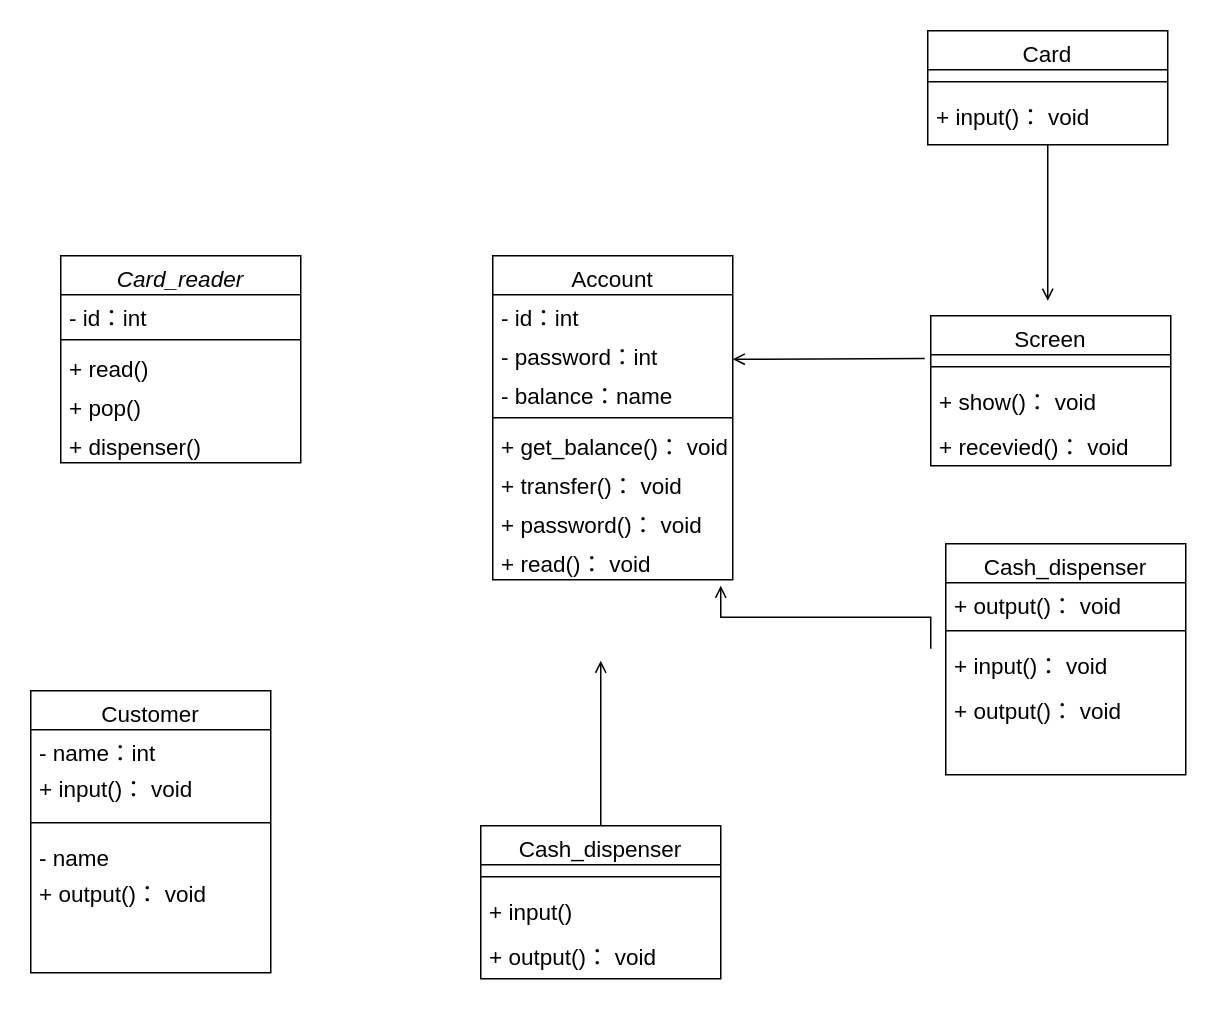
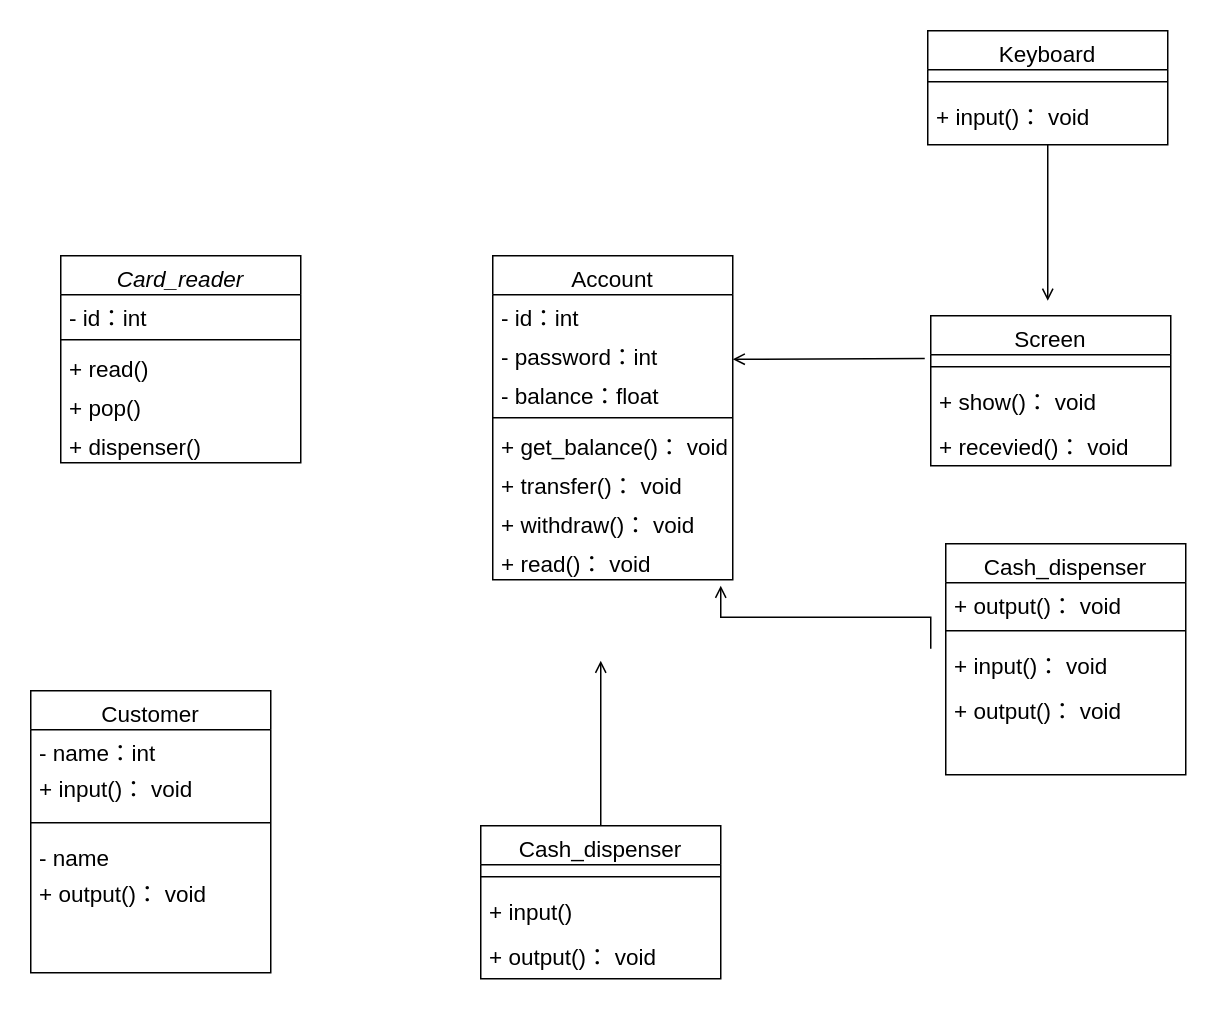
  <mxCell id="0" />
  <mxCell id="1" parent="0" />
  <mxCell id="2" value="Card_reader" style="swimlane;fontStyle=2;align=center;verticalAlign=top;childLayout=stackLayout;horizontal=1;startSize=26;horizontalStack=0;resizeParent=1;resizeLast=0;collapsible=1;marginBottom=0;rounded=0;shadow=0;strokeWidth=1;fontSize=15;" parent="1" vertex="1"><mxGeometry x="40" y="170" width="160" height="138" as="geometry"><mxRectangle x="220" y="120" width="160" height="26" as="alternateBounds" /></mxGeometry></mxCell>
  <mxCell id="3" value="- id：int" style="text;align=left;verticalAlign=top;spacingLeft=4;spacingRight=4;overflow=hidden;rotatable=0;points=[[0,0.5],[1,0.5]];portConstraint=eastwest;fontStyle=0;fontSize=15;" parent="2" vertex="1"><mxGeometry y="26" width="160" height="26" as="geometry" /></mxCell>
  <mxCell id="4" value="" style="line;html=1;strokeWidth=1;align=left;verticalAlign=middle;spacingTop=-1;spacingLeft=3;spacingRight=3;rotatable=0;labelPosition=right;points=[];portConstraint=eastwest;fontStyle=0;fontSize=15;" parent="2" vertex="1"><mxGeometry y="52" width="160" height="8" as="geometry" /></mxCell>
  <mxCell id="5" value="+ read()" style="text;align=left;verticalAlign=top;spacingLeft=4;spacingRight=4;overflow=hidden;rotatable=0;points=[[0,0.5],[1,0.5]];portConstraint=eastwest;fontStyle=0;fontSize=15;" parent="2" vertex="1"><mxGeometry y="60" width="160" height="26" as="geometry" /></mxCell>
  <mxCell id="6" value="+ pop()" style="text;align=left;verticalAlign=top;spacingLeft=4;spacingRight=4;overflow=hidden;rotatable=0;points=[[0,0.5],[1,0.5]];portConstraint=eastwest;fontStyle=0;fontSize=15;" vertex="1" parent="2"><mxGeometry y="86" width="160" height="26" as="geometry" /></mxCell>
  <mxCell id="7" value="+ dispenser()" style="text;align=left;verticalAlign=top;spacingLeft=4;spacingRight=4;overflow=hidden;rotatable=0;points=[[0,0.5],[1,0.5]];portConstraint=eastwest;fontStyle=0;fontSize=15;" vertex="1" parent="2"><mxGeometry y="112" width="160" height="26" as="geometry" /></mxCell>
  <mxCell id="8" value="Account" style="swimlane;fontStyle=0;align=center;verticalAlign=top;childLayout=stackLayout;horizontal=1;startSize=26;horizontalStack=0;resizeParent=1;resizeLast=0;collapsible=1;marginBottom=0;rounded=0;shadow=0;strokeWidth=1;fontSize=15;" parent="1" vertex="1"><mxGeometry x="328" y="170" width="160" height="216" as="geometry"><mxRectangle x="550" y="140" width="160" height="26" as="alternateBounds" /></mxGeometry></mxCell>
  <mxCell id="9" value="- id：int" style="text;align=left;verticalAlign=top;spacingLeft=4;spacingRight=4;overflow=hidden;rotatable=0;points=[[0,0.5],[1,0.5]];portConstraint=eastwest;rounded=0;shadow=0;html=0;fontStyle=0;fontSize=15;" parent="8" vertex="1"><mxGeometry y="26" width="160" height="26" as="geometry" /></mxCell>
  <mxCell id="10" value="- password：int" style="text;align=left;verticalAlign=top;spacingLeft=4;spacingRight=4;overflow=hidden;rotatable=0;points=[[0,0.5],[1,0.5]];portConstraint=eastwest;rounded=0;shadow=0;html=0;fontStyle=0;fontSize=15;" parent="8" vertex="1"><mxGeometry y="52" width="160" height="26" as="geometry" /></mxCell>
- <mxCell id="11" value="- balance：name" style="text;align=left;verticalAlign=top;spacingLeft=4;spacingRight=4;overflow=hidden;rotatable=0;points=[[0,0.5],[1,0.5]];portConstraint=eastwest;rounded=0;shadow=0;html=0;fontStyle=0;fontSize=15;" parent="8" vertex="1"><mxGeometry y="78" width="160" height="26" as="geometry" /></mxCell>
+ <mxCell id="11" value="- balance：float" style="text;align=left;verticalAlign=top;spacingLeft=4;spacingRight=4;overflow=hidden;rotatable=0;points=[[0,0.5],[1,0.5]];portConstraint=eastwest;rounded=0;shadow=0;html=0;fontStyle=0;fontSize=15;" parent="8" vertex="1"><mxGeometry y="78" width="160" height="26" as="geometry" /></mxCell>
  <mxCell id="12" value="" style="line;html=1;strokeWidth=1;align=left;verticalAlign=middle;spacingTop=-1;spacingLeft=3;spacingRight=3;rotatable=0;labelPosition=right;points=[];portConstraint=eastwest;fontStyle=0;fontSize=15;" parent="8" vertex="1"><mxGeometry y="104" width="160" height="8" as="geometry" /></mxCell>
  <mxCell id="13" value="+ get_balance()： void" style="text;align=left;verticalAlign=top;spacingLeft=4;spacingRight=4;overflow=hidden;rotatable=0;points=[[0,0.5],[1,0.5]];portConstraint=eastwest;fontStyle=0;fontSize=15;" parent="8" vertex="1"><mxGeometry y="112" width="160" height="26" as="geometry" /></mxCell>
  <mxCell id="14" value="+ transfer()： void" style="text;align=left;verticalAlign=top;spacingLeft=4;spacingRight=4;overflow=hidden;rotatable=0;points=[[0,0.5],[1,0.5]];portConstraint=eastwest;fontStyle=0;fontSize=15;" vertex="1" parent="8"><mxGeometry y="138" width="160" height="26" as="geometry" /></mxCell>
- <mxCell id="15" value="+ password()： void" style="text;align=left;verticalAlign=top;spacingLeft=4;spacingRight=4;overflow=hidden;rotatable=0;points=[[0,0.5],[1,0.5]];portConstraint=eastwest;fontStyle=0;fontSize=15;" vertex="1" parent="8"><mxGeometry y="164" width="160" height="26" as="geometry" /></mxCell>
+ <mxCell id="15" value="+ withdraw()： void" style="text;align=left;verticalAlign=top;spacingLeft=4;spacingRight=4;overflow=hidden;rotatable=0;points=[[0,0.5],[1,0.5]];portConstraint=eastwest;fontStyle=0;fontSize=15;" vertex="1" parent="8"><mxGeometry y="164" width="160" height="26" as="geometry" /></mxCell>
  <mxCell id="16" value="+ read()： void" style="text;align=left;verticalAlign=top;spacingLeft=4;spacingRight=4;overflow=hidden;rotatable=0;points=[[0,0.5],[1,0.5]];portConstraint=eastwest;fontStyle=0;fontSize=15;" vertex="1" parent="8"><mxGeometry y="190" width="160" height="26" as="geometry" /></mxCell>
  <mxCell id="17" value="" style="endArrow=open;shadow=0;strokeWidth=1;rounded=0;endFill=1;edgeStyle=elbowEdgeStyle;elbow=vertical;fontStyle=0;fontSize=15;" edge="1" parent="1"><mxGeometry x="0.5" y="41" relative="1" as="geometry"><mxPoint x="616" y="238.5" as="sourcePoint" /><mxPoint x="488" y="238.5" as="targetPoint" /><mxPoint x="-40" y="32" as="offset" /></mxGeometry></mxCell>
  <mxCell id="18" value="Screen" style="swimlane;fontStyle=0;align=center;verticalAlign=top;childLayout=stackLayout;horizontal=1;startSize=26;horizontalStack=0;resizeParent=1;resizeLast=0;collapsible=1;marginBottom=0;rounded=0;shadow=0;strokeWidth=1;fontSize=15;" vertex="1" parent="1"><mxGeometry x="620" y="210" width="160" height="100" as="geometry"><mxRectangle x="550" y="140" width="160" height="26" as="alternateBounds" /></mxGeometry></mxCell>
  <mxCell id="19" value="" style="line;html=1;strokeWidth=1;align=left;verticalAlign=middle;spacingTop=-1;spacingLeft=3;spacingRight=3;rotatable=0;labelPosition=right;points=[];portConstraint=eastwest;fontStyle=0;fontSize=15;" vertex="1" parent="18"><mxGeometry y="26" width="160" height="16" as="geometry" /></mxCell>
  <mxCell id="20" value="+ show()： void" style="text;align=left;verticalAlign=top;spacingLeft=4;spacingRight=4;overflow=hidden;rotatable=0;points=[[0,0.5],[1,0.5]];portConstraint=eastwest;fontStyle=0;fontSize=15;" vertex="1" parent="18"><mxGeometry y="42" width="160" height="30" as="geometry" /></mxCell>
  <mxCell id="21" value="+ recevied()： void" style="text;align=left;verticalAlign=top;spacingLeft=4;spacingRight=4;overflow=hidden;rotatable=0;points=[[0,0.5],[1,0.5]];portConstraint=eastwest;fontStyle=0;fontSize=15;" vertex="1" parent="18"><mxGeometry y="72" width="160" height="26" as="geometry" /></mxCell>
  <mxCell id="22" value="Cash_dispenser" style="swimlane;fontStyle=0;align=center;verticalAlign=top;childLayout=stackLayout;horizontal=1;startSize=26;horizontalStack=0;resizeParent=1;resizeLast=0;collapsible=1;marginBottom=0;rounded=0;shadow=0;strokeWidth=1;fontSize=15;" vertex="1" parent="1"><mxGeometry x="630" y="362" width="160" height="154" as="geometry"><mxRectangle x="550" y="140" width="160" height="26" as="alternateBounds" /></mxGeometry></mxCell>
  <mxCell id="23" value="+ output()： void" style="text;align=left;verticalAlign=top;spacingLeft=4;spacingRight=4;overflow=hidden;rotatable=0;points=[[0,0.5],[1,0.5]];portConstraint=eastwest;fontStyle=0;fontSize=15;" vertex="1" parent="22"><mxGeometry y="26" width="160" height="24" as="geometry" /></mxCell>
  <mxCell id="24" value="" style="line;html=1;strokeWidth=1;align=left;verticalAlign=middle;spacingTop=-1;spacingLeft=3;spacingRight=3;rotatable=0;labelPosition=right;points=[];portConstraint=eastwest;fontStyle=0;fontSize=15;" vertex="1" parent="22"><mxGeometry y="50" width="160" height="16" as="geometry" /></mxCell>
  <mxCell id="25" value="+ input()： void" style="text;align=left;verticalAlign=top;spacingLeft=4;spacingRight=4;overflow=hidden;rotatable=0;points=[[0,0.5],[1,0.5]];portConstraint=eastwest;fontStyle=0;fontSize=15;" vertex="1" parent="22"><mxGeometry y="66" width="160" height="30" as="geometry" /></mxCell>
  <mxCell id="26" value="+ output()： void" style="text;align=left;verticalAlign=top;spacingLeft=4;spacingRight=4;overflow=hidden;rotatable=0;points=[[0,0.5],[1,0.5]];portConstraint=eastwest;fontStyle=0;fontSize=15;" vertex="1" parent="22"><mxGeometry y="96" width="160" height="58" as="geometry" /></mxCell>
- <mxCell id="27" value="Card" style="swimlane;fontStyle=0;align=center;verticalAlign=top;childLayout=stackLayout;horizontal=1;startSize=26;horizontalStack=0;resizeParent=1;resizeLast=0;collapsible=1;marginBottom=0;rounded=0;shadow=0;strokeWidth=1;fontSize=15;" vertex="1" parent="1"><mxGeometry x="618" y="20" width="160" height="76" as="geometry"><mxRectangle x="550" y="140" width="160" height="26" as="alternateBounds" /></mxGeometry></mxCell>
+ <mxCell id="27" value="Keyboard" style="swimlane;fontStyle=0;align=center;verticalAlign=top;childLayout=stackLayout;horizontal=1;startSize=26;horizontalStack=0;resizeParent=1;resizeLast=0;collapsible=1;marginBottom=0;rounded=0;shadow=0;strokeWidth=1;fontSize=15;" vertex="1" parent="1"><mxGeometry x="618" y="20" width="160" height="76" as="geometry"><mxRectangle x="550" y="140" width="160" height="26" as="alternateBounds" /></mxGeometry></mxCell>
  <mxCell id="28" value="" style="line;html=1;strokeWidth=1;align=left;verticalAlign=middle;spacingTop=-1;spacingLeft=3;spacingRight=3;rotatable=0;labelPosition=right;points=[];portConstraint=eastwest;fontStyle=0;fontSize=15;" vertex="1" parent="27"><mxGeometry y="26" width="160" height="16" as="geometry" /></mxCell>
  <mxCell id="29" value="+ input()： void" style="text;align=left;verticalAlign=top;spacingLeft=4;spacingRight=4;overflow=hidden;rotatable=0;points=[[0,0.5],[1,0.5]];portConstraint=eastwest;fontStyle=0;fontSize=15;" vertex="1" parent="27"><mxGeometry y="42" width="160" height="26" as="geometry" /></mxCell>
  <mxCell id="30" value="" style="endArrow=open;shadow=0;strokeWidth=1;rounded=0;endFill=1;edgeStyle=elbowEdgeStyle;elbow=vertical;fontStyle=0;fontSize=15;exitX=0.5;exitY=1;exitDx=0;exitDy=0;" edge="1" parent="1" source="27"><mxGeometry x="0.5" y="41" relative="1" as="geometry"><mxPoint x="762" y="150" as="sourcePoint" /><mxPoint x="698" y="200" as="targetPoint" /><mxPoint x="-40" y="32" as="offset" /></mxGeometry></mxCell>
  <mxCell id="31" value="" style="endArrow=open;shadow=0;strokeWidth=1;rounded=0;endFill=1;edgeStyle=elbowEdgeStyle;elbow=vertical;fontStyle=0;fontSize=15;" edge="1" parent="1"><mxGeometry x="0.5" y="41" relative="1" as="geometry"><mxPoint x="620" y="432" as="sourcePoint" /><mxPoint x="480" y="390" as="targetPoint" /><mxPoint x="-40" y="32" as="offset" /></mxGeometry></mxCell>
  <mxCell id="32" value="Cash_dispenser" style="swimlane;fontStyle=0;align=center;verticalAlign=top;childLayout=stackLayout;horizontal=1;startSize=26;horizontalStack=0;resizeParent=1;resizeLast=0;collapsible=1;marginBottom=0;rounded=0;shadow=0;strokeWidth=1;fontSize=15;" vertex="1" parent="1"><mxGeometry x="320" y="550" width="160" height="102" as="geometry"><mxRectangle x="550" y="140" width="160" height="26" as="alternateBounds" /></mxGeometry></mxCell>
  <mxCell id="33" value="" style="line;html=1;strokeWidth=1;align=left;verticalAlign=middle;spacingTop=-1;spacingLeft=3;spacingRight=3;rotatable=0;labelPosition=right;points=[];portConstraint=eastwest;fontStyle=0;fontSize=15;" vertex="1" parent="32"><mxGeometry y="26" width="160" height="16" as="geometry" /></mxCell>
  <mxCell id="34" value="+ input()" style="text;align=left;verticalAlign=top;spacingLeft=4;spacingRight=4;overflow=hidden;rotatable=0;points=[[0,0.5],[1,0.5]];portConstraint=eastwest;fontStyle=0;fontSize=15;" vertex="1" parent="32"><mxGeometry y="42" width="160" height="30" as="geometry" /></mxCell>
  <mxCell id="35" value="+ output()： void" style="text;align=left;verticalAlign=top;spacingLeft=4;spacingRight=4;overflow=hidden;rotatable=0;points=[[0,0.5],[1,0.5]];portConstraint=eastwest;fontStyle=0;fontSize=15;" vertex="1" parent="32"><mxGeometry y="72" width="160" height="30" as="geometry" /></mxCell>
  <mxCell id="36" value="" style="endArrow=open;shadow=0;strokeWidth=1;rounded=0;endFill=1;edgeStyle=elbowEdgeStyle;elbow=vertical;fontStyle=0;fontSize=15;exitX=0.5;exitY=0;exitDx=0;exitDy=0;" edge="1" parent="1" source="32"><mxGeometry x="0.5" y="41" relative="1" as="geometry"><mxPoint x="448" y="463.5" as="sourcePoint" /><mxPoint x="400" y="440" as="targetPoint" /><mxPoint x="-40" y="32" as="offset" /></mxGeometry></mxCell>
  <mxCell id="37" value="Customer" style="swimlane;fontStyle=0;align=center;verticalAlign=top;childLayout=stackLayout;horizontal=1;startSize=26;horizontalStack=0;resizeParent=1;resizeLast=0;collapsible=1;marginBottom=0;rounded=0;shadow=0;strokeWidth=1;fontSize=15;" vertex="1" parent="1"><mxGeometry x="20" y="460" width="160" height="188" as="geometry"><mxRectangle x="550" y="140" width="160" height="26" as="alternateBounds" /></mxGeometry></mxCell>
  <mxCell id="38" value="- name：int" style="text;align=left;verticalAlign=top;spacingLeft=4;spacingRight=4;overflow=hidden;rotatable=0;points=[[0,0.5],[1,0.5]];portConstraint=eastwest;fontStyle=0;fontSize=15;" vertex="1" parent="37"><mxGeometry y="26" width="160" height="24" as="geometry" /></mxCell>
  <mxCell id="39" value="+ input()： void" style="text;align=left;verticalAlign=top;spacingLeft=4;spacingRight=4;overflow=hidden;rotatable=0;points=[[0,0.5],[1,0.5]];portConstraint=eastwest;fontStyle=0;fontSize=15;" vertex="1" parent="37"><mxGeometry y="50" width="160" height="30" as="geometry" /></mxCell>
  <mxCell id="40" value="" style="line;html=1;strokeWidth=1;align=left;verticalAlign=middle;spacingTop=-1;spacingLeft=3;spacingRight=3;rotatable=0;labelPosition=right;points=[];portConstraint=eastwest;fontStyle=0;fontSize=15;" vertex="1" parent="37"><mxGeometry y="80" width="160" height="16" as="geometry" /></mxCell>
  <mxCell id="41" value="- name" style="text;align=left;verticalAlign=top;spacingLeft=4;spacingRight=4;overflow=hidden;rotatable=0;points=[[0,0.5],[1,0.5]];portConstraint=eastwest;fontStyle=0;fontSize=15;" vertex="1" parent="37"><mxGeometry y="96" width="160" height="24" as="geometry" /></mxCell>
  <mxCell id="42" value="+ output()： void" style="text;align=left;verticalAlign=top;spacingLeft=4;spacingRight=4;overflow=hidden;rotatable=0;points=[[0,0.5],[1,0.5]];portConstraint=eastwest;fontStyle=0;fontSize=15;" vertex="1" parent="37"><mxGeometry y="120" width="160" height="58" as="geometry" /></mxCell>
